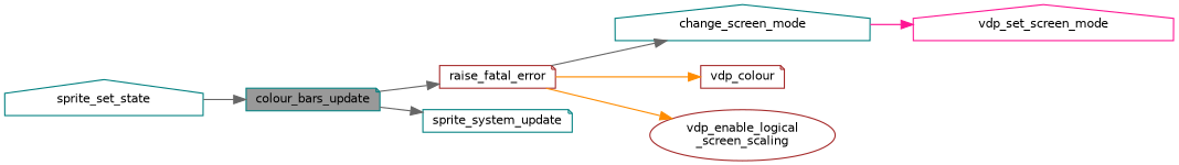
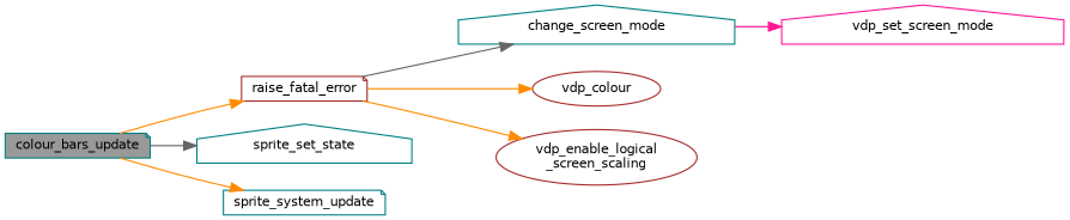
  digraph {
    rankdir=LR
    node [color=teal fillcolor=white fontname=Helvetica fontsize=10 shape=note style=filled]
    edge [color=darkorange fontname=Helvetica fontsize=10 labelfontname=Helvetica labelfontsize=10 style=solid]
    n1 [fillcolor=grey60 fontcolor=black height=0.2 label=colour_bars_update width=0.4]
    n2 [color=brown height=0.2 label=raise_fatal_error width=0.4]
    n3 [height=0.2 label=sprite_set_state shape=house width=0.4]
    n4 [height=0.2 label=sprite_system_update width=0.4]
    n5 [height=0.2 label=change_screen_mode shape=house width=0.4]
-   n6 [color=brown height=0.2 label=vdp_colour width=0.4]
+   n6 [color=brown height=0.2 label=vdp_colour shape=ellipse width=0.4]
    n7 [color=brown height=0.2 label="vdp_enable_logical\l_screen_scaling" shape=ellipse width=0.4]
    n8 [color=deeppink height=0.2 label=vdp_set_screen_mode shape=house width=0.4]
-   n1 -> n2 [color=gray40]
-   n3 -> n1 [color=gray40]
-   n1 -> n4 [color=gray40]
+   n1 -> n2
+   n1 -> n3 [color=gray40]
+   n1 -> n4
    n2 -> n5 [color=gray40]
    n2 -> n6
    n2 -> n7
    n5 -> n8 [color=deeppink]
  }
